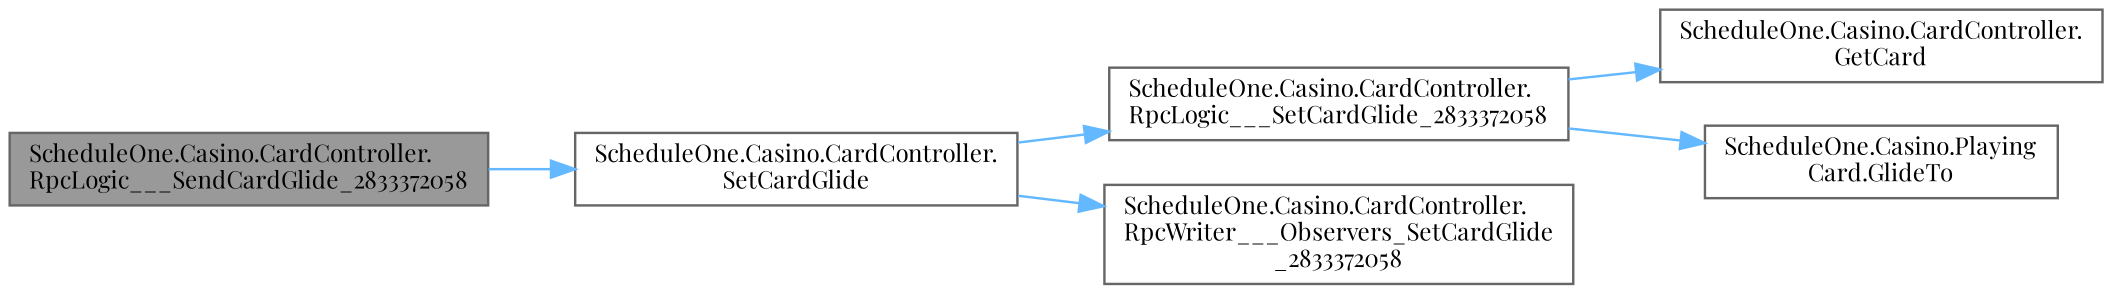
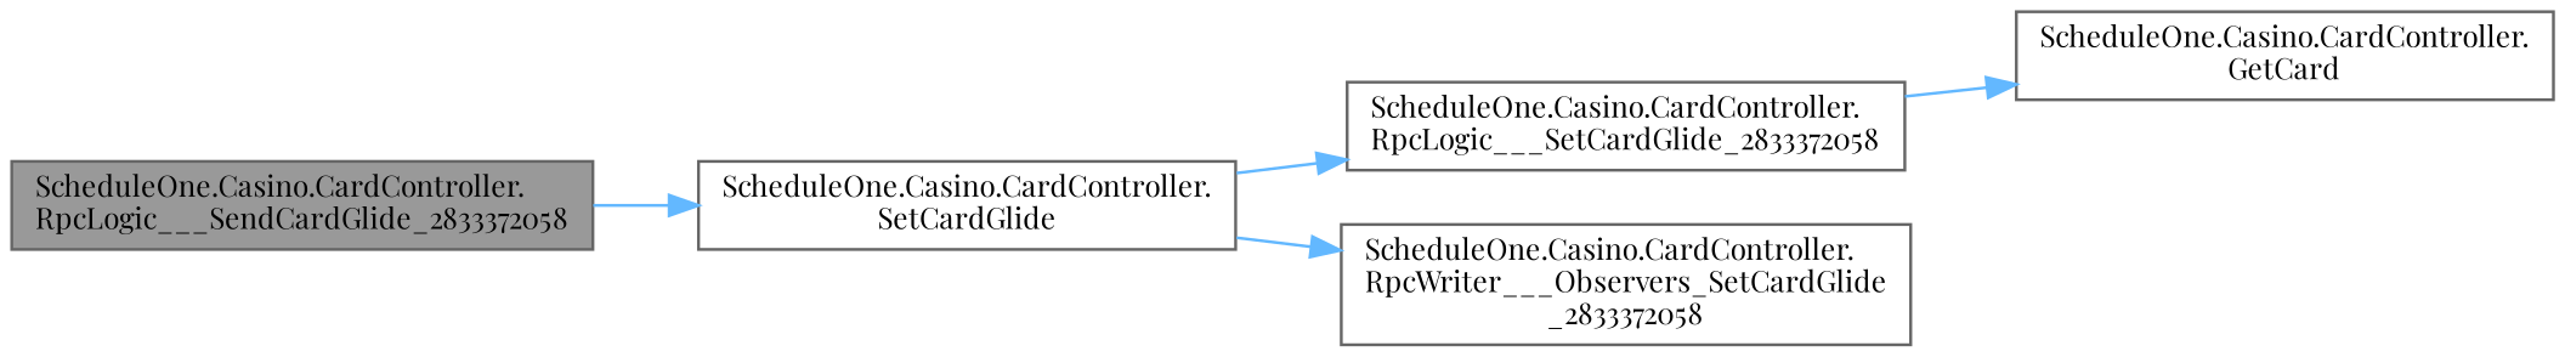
  digraph {
    rankdir=LR
    fontname="Playfair Display"
    node [color=grey40 fillcolor=white fontname="Playfair Display" fontsize=10 shape=box style=filled]
    edge [color=steelblue1 fontname="Playfair Display" fontsize=10 labelfontname=Helvetica labelfontsize=10 style=solid]
    n1 [color=gray40 fillcolor=grey60 fontcolor=black height=0.2 label="ScheduleOne.Casino.CardController.\lRpcLogic___SendCardGlide_2833372058" width=0.4]
    n2 [height=0.2 label="ScheduleOne.Casino.CardController.\lSetCardGlide" width=0.4]
    n3 [height=0.2 label="ScheduleOne.Casino.CardController.\lRpcLogic___SetCardGlide_2833372058" width=0.4]
    n4 [height=0.2 label="ScheduleOne.Casino.CardController.\lRpcWriter___Observers_SetCardGlide\l_2833372058" width=0.4]
    n5 [height=0.2 label="ScheduleOne.Casino.CardController.\lGetCard" width=0.4]
-   n6 [height=0.2 label="ScheduleOne.Casino.Playing\lCard.GlideTo" width=0.4]
    n1 -> n2
    n2 -> n3
    n2 -> n4
    n3 -> n5
-   n3 -> n6
  }
